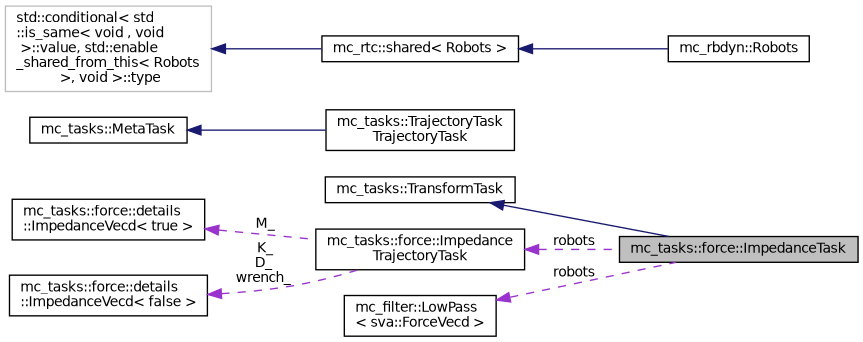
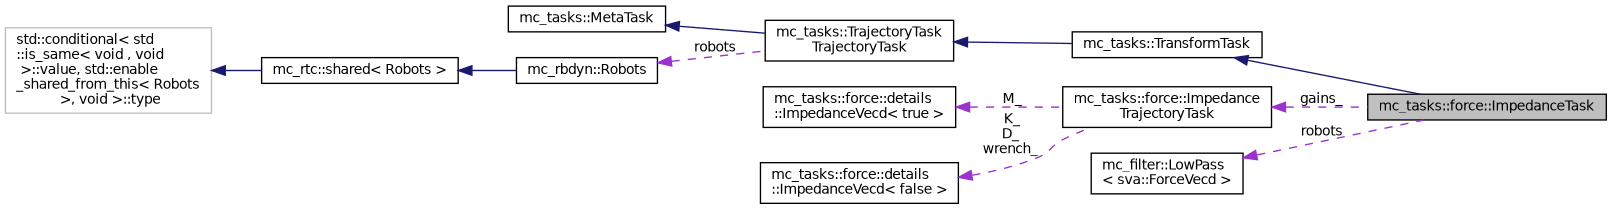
  digraph {
    rankdir=LR
    node [color=black fillcolor=white fontname=Helvetica fontsize=10 shape=record style=filled]
    edge [color=midnightblue dir=back fontname=Helvetica fontsize=10 labelfontname=Helvetica labelfontsize=10 style=solid]
    n1 [fillcolor=grey75 fontcolor=black height=0.2 label="mc_tasks::force::ImpedanceTask" width=0.4]
    n2 [height=0.2 label="mc_tasks::TransformTask" width=0.4]
    n3 [height=0.2 label="mc_tasks::TrajectoryTask\lTrajectoryTask" width=0.4]
    n4 [height=0.2 label="mc_tasks::MetaTask" width=0.4]
    n5 [height=0.2 label="mc_rbdyn::Robots" width=0.4]
    n6 [height=0.2 label="mc_rtc::shared\< Robots \>" width=0.4]
    n7 [color=grey75 height=0.2 label="std::conditional\< std\l::is_same\< void , void\l \>::value, std::enable\l_shared_from_this\< Robots\l  \>, void  \>::type" width=0.4]
    n8 [height=0.2 label="mc_tasks::force::Impedance\lTrajectoryTask" width=0.4]
    n9 [height=0.2 label="mc_tasks::force::details\l::ImpedanceVecd\< true \>" width=0.4]
    n10 [height=0.2 label="mc_tasks::force::details\l::ImpedanceVecd\< false \>" width=0.4]
    n11 [height=0.2 label="mc_filter::LowPass\l\< sva::ForceVecd \>" width=0.4]
    n2 -> n1
+   n3 -> n2
    n4 -> n3
+   n5 -> n3 [color=darkorchid3 label=" robots" style=dashed]
    n6 -> n5
    n7 -> n6
-   n8 -> n1 [color=darkorchid3 label=" robots" style=dashed]
+   n8 -> n1 [color=darkorchid3 label=" gains_" style=dashed]
    n9 -> n8 [color=darkorchid3 label=" M_" style=dashed]
    n10 -> n8 [color=darkorchid3 label=" K_\nD_\nwrench_" style=dashed]
    n11 -> n1 [color=darkorchid3 label=" robots" style=dashed]
  }
